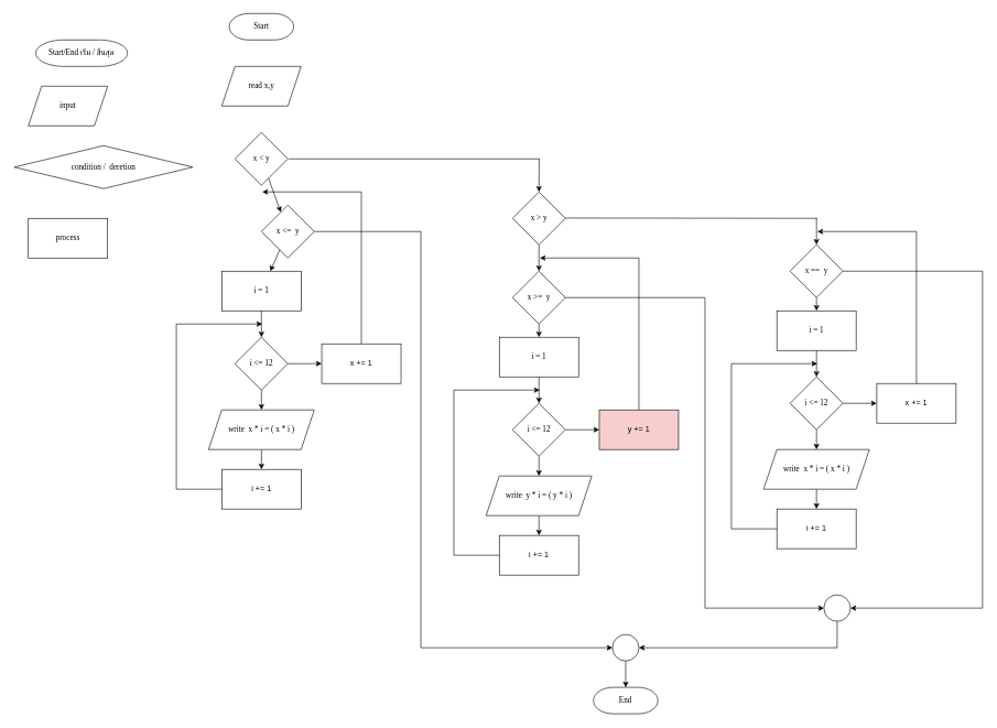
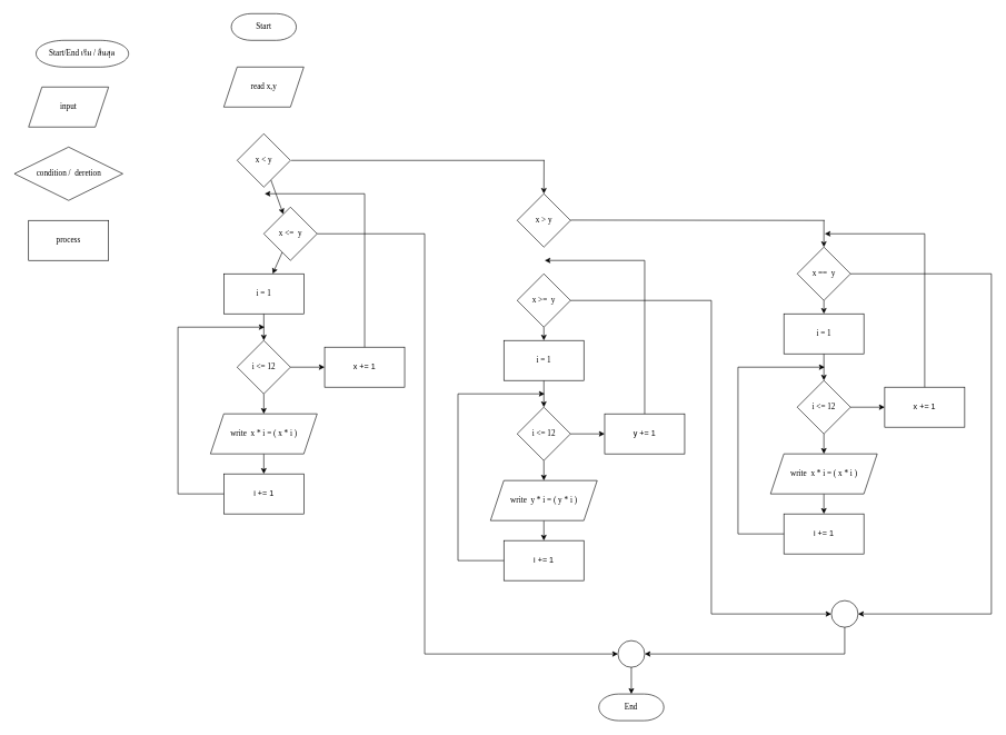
  <mxCell id="0" />
  <mxCell id="1" parent="0" />
  <mxCell id="2" value="&lt;font data-font-src=&quot;https://fonts.googleapis.com/css?family=Kanit&quot; face=&quot;Kanit&quot;&gt;Start&lt;/font&gt;" style="strokeWidth=1;html=1;shape=mxgraph.flowchart.terminator;whiteSpace=wrap;" parent="1" vertex="1"><mxGeometry x="346" y="20" width="97.5" height="40" as="geometry" /></mxCell>
  <mxCell id="3" value="&lt;font data-font-src=&quot;https://fonts.googleapis.com/css?family=Kanit&quot; face=&quot;Kanit&quot;&gt;read x,y&lt;/font&gt;" style="shape=parallelogram;perimeter=parallelogramPerimeter;whiteSpace=wrap;html=1;fixedSize=1;" parent="1" vertex="1"><mxGeometry x="334.75" y="100" width="120" height="60" as="geometry" /></mxCell>
  <mxCell id="4" value="" style="edgeStyle=none;html=1;fontFamily=Kanit;fontSource=https%3A%2F%2Ffonts.googleapis.com%2Fcss%3Ffamily%3DKanit;" parent="1" source="5" target="9" edge="1"><mxGeometry relative="1" as="geometry" /></mxCell>
  <mxCell id="5" value="x &amp;lt; y" style="rhombus;whiteSpace=wrap;html=1;strokeWidth=1;fontFamily=Kanit;fontSource=https%3A%2F%2Ffonts.googleapis.com%2Fcss%3Ffamily%3DKanit;" parent="1" vertex="1"><mxGeometry x="354.75" y="200" width="80" height="80" as="geometry" /></mxCell>
  <mxCell id="6" value="" style="edgeStyle=none;html=1;fontFamily=Kanit;fontSource=https%3A%2F%2Ffonts.googleapis.com%2Fcss%3Ffamily%3DKanit;" parent="1" source="7" target="15" edge="1"><mxGeometry relative="1" as="geometry" /></mxCell>
  <mxCell id="7" value="i = 1" style="rounded=0;whiteSpace=wrap;html=1;strokeWidth=1;fontFamily=Kanit;fontSource=https%3A%2F%2Ffonts.googleapis.com%2Fcss%3Ffamily%3DKanit;" parent="1" vertex="1"><mxGeometry x="334.75" y="410" width="120" height="60" as="geometry" /></mxCell>
  <mxCell id="8" value="" style="edgeStyle=none;html=1;fontFamily=Kanit;fontSource=https%3A%2F%2Ffonts.googleapis.com%2Fcss%3Ffamily%3DKanit;" parent="1" source="9" target="7" edge="1"><mxGeometry relative="1" as="geometry" /></mxCell>
  <mxCell id="9" value="x &amp;lt;=&amp;nbsp; y" style="rhombus;whiteSpace=wrap;html=1;strokeWidth=1;fontFamily=Kanit;fontSource=https%3A%2F%2Ffonts.googleapis.com%2Fcss%3Ffamily%3DKanit;" parent="1" vertex="1"><mxGeometry x="394.75" y="310" width="80" height="80" as="geometry" /></mxCell>
  <mxCell id="10" value="" style="edgeStyle=none;html=1;fontFamily=Kanit;fontSource=https%3A%2F%2Ffonts.googleapis.com%2Fcss%3Ffamily%3DKanit;" parent="1" source="11" target="12" edge="1"><mxGeometry relative="1" as="geometry" /></mxCell>
  <mxCell id="11" value="&lt;font data-font-src=&quot;https://fonts.googleapis.com/css?family=Kanit&quot; face=&quot;Kanit&quot;&gt;write&amp;nbsp; x * i = ( x * i )&lt;/font&gt;" style="shape=parallelogram;perimeter=parallelogramPerimeter;whiteSpace=wrap;html=1;fixedSize=1;" parent="1" vertex="1"><mxGeometry x="314.75" y="620" width="160" height="60" as="geometry" /></mxCell>
  <mxCell id="12" value="i += 1" style="whiteSpace=wrap;html=1;" parent="1" vertex="1"><mxGeometry x="334.75" y="710" width="120" height="60" as="geometry" /></mxCell>
  <mxCell id="13" value="" style="edgeStyle=none;html=1;fontFamily=Kanit;fontSource=https%3A%2F%2Ffonts.googleapis.com%2Fcss%3Ffamily%3DKanit;" parent="1" source="15" target="11" edge="1"><mxGeometry relative="1" as="geometry" /></mxCell>
  <mxCell id="14" value="" style="edgeStyle=none;html=1;fontFamily=Kanit;fontSource=https%3A%2F%2Ffonts.googleapis.com%2Fcss%3Ffamily%3DKanit;" parent="1" source="15" target="19" edge="1"><mxGeometry relative="1" as="geometry" /></mxCell>
  <mxCell id="15" value="i &amp;lt;= 12" style="rhombus;whiteSpace=wrap;html=1;strokeWidth=1;fontFamily=Kanit;fontSource=https%3A%2F%2Ffonts.googleapis.com%2Fcss%3Ffamily%3DKanit;" parent="1" vertex="1"><mxGeometry x="354.75" y="510" width="80" height="80" as="geometry" /></mxCell>
  <mxCell id="16" value="" style="endArrow=none;html=1;fontFamily=Kanit;fontSource=https%3A%2F%2Ffonts.googleapis.com%2Fcss%3Ffamily%3DKanit;exitX=0;exitY=0.5;exitDx=0;exitDy=0;" parent="1" source="12" edge="1"><mxGeometry width="50" height="50" relative="1" as="geometry"><mxPoint x="546" y="560" as="sourcePoint" /><mxPoint x="266" y="740" as="targetPoint" /></mxGeometry></mxCell>
  <mxCell id="17" value="" style="endArrow=classic;html=1;fontFamily=Kanit;fontSource=https%3A%2F%2Ffonts.googleapis.com%2Fcss%3Ffamily%3DKanit;" parent="1" edge="1"><mxGeometry width="50" height="50" relative="1" as="geometry"><mxPoint x="266" y="490" as="sourcePoint" /><mxPoint x="396" y="490" as="targetPoint" /></mxGeometry></mxCell>
  <mxCell id="18" value="" style="endArrow=none;html=1;fontFamily=Kanit;fontSource=https%3A%2F%2Ffonts.googleapis.com%2Fcss%3Ffamily%3DKanit;" parent="1" edge="1"><mxGeometry width="50" height="50" relative="1" as="geometry"><mxPoint x="266" y="740" as="sourcePoint" /><mxPoint x="266" y="490" as="targetPoint" /></mxGeometry></mxCell>
  <mxCell id="19" value="x += 1" style="whiteSpace=wrap;html=1;" parent="1" vertex="1"><mxGeometry x="486" y="520" width="120" height="60" as="geometry" /></mxCell>
  <mxCell id="20" value="" style="endArrow=none;html=1;fontFamily=Kanit;fontSource=https%3A%2F%2Ffonts.googleapis.com%2Fcss%3Ffamily%3DKanit;exitX=0.5;exitY=0;exitDx=0;exitDy=0;" parent="1" source="19" edge="1"><mxGeometry width="50" height="50" relative="1" as="geometry"><mxPoint x="546" y="430" as="sourcePoint" /><mxPoint x="546" y="290" as="targetPoint" /></mxGeometry></mxCell>
  <mxCell id="21" value="" style="endArrow=classic;html=1;fontFamily=Kanit;fontSource=https%3A%2F%2Ffonts.googleapis.com%2Fcss%3Ffamily%3DKanit;" parent="1" edge="1"><mxGeometry width="50" height="50" relative="1" as="geometry"><mxPoint x="546" y="290" as="sourcePoint" /><mxPoint x="396" y="290" as="targetPoint" /></mxGeometry></mxCell>
  <mxCell id="22" value="" style="edgeStyle=none;html=1;fontFamily=Kanit;fontSource=https%3A%2F%2Ffonts.googleapis.com%2Fcss%3Ffamily%3DKanit;" parent="1" source="23" target="31" edge="1"><mxGeometry relative="1" as="geometry" /></mxCell>
  <mxCell id="23" value="i = 1" style="rounded=0;whiteSpace=wrap;html=1;strokeWidth=1;fontFamily=Kanit;fontSource=https%3A%2F%2Ffonts.googleapis.com%2Fcss%3Ffamily%3DKanit;" parent="1" vertex="1"><mxGeometry x="754.75" y="510" width="120" height="60" as="geometry" /></mxCell>
  <mxCell id="24" value="" style="edgeStyle=none;html=1;fontFamily=Kanit;fontSource=https%3A%2F%2Ffonts.googleapis.com%2Fcss%3Ffamily%3DKanit;" parent="1" source="25" target="23" edge="1"><mxGeometry relative="1" as="geometry" /></mxCell>
  <mxCell id="25" value="x &amp;gt;=&amp;nbsp; y" style="rhombus;whiteSpace=wrap;html=1;strokeWidth=1;fontFamily=Kanit;fontSource=https%3A%2F%2Ffonts.googleapis.com%2Fcss%3Ffamily%3DKanit;" parent="1" vertex="1"><mxGeometry x="774.75" y="410" width="80" height="80" as="geometry" /></mxCell>
  <mxCell id="26" value="" style="edgeStyle=none;html=1;fontFamily=Kanit;fontSource=https%3A%2F%2Ffonts.googleapis.com%2Fcss%3Ffamily%3DKanit;" parent="1" source="27" target="28" edge="1"><mxGeometry relative="1" as="geometry" /></mxCell>
  <mxCell id="27" value="&lt;font data-font-src=&quot;https://fonts.googleapis.com/css?family=Kanit&quot; face=&quot;Kanit&quot;&gt;write&amp;nbsp; y * i = ( y * i )&lt;/font&gt;" style="shape=parallelogram;perimeter=parallelogramPerimeter;whiteSpace=wrap;html=1;fixedSize=1;" parent="1" vertex="1"><mxGeometry x="734.75" y="720" width="160" height="60" as="geometry" /></mxCell>
  <mxCell id="28" value="i += 1" style="whiteSpace=wrap;html=1;" parent="1" vertex="1"><mxGeometry x="754.75" y="810" width="120" height="60" as="geometry" /></mxCell>
  <mxCell id="29" value="" style="edgeStyle=none;html=1;fontFamily=Kanit;fontSource=https%3A%2F%2Ffonts.googleapis.com%2Fcss%3Ffamily%3DKanit;" parent="1" source="31" target="27" edge="1"><mxGeometry relative="1" as="geometry" /></mxCell>
  <mxCell id="30" value="" style="edgeStyle=none;html=1;fontFamily=Kanit;fontSource=https%3A%2F%2Ffonts.googleapis.com%2Fcss%3Ffamily%3DKanit;" parent="1" source="31" target="35" edge="1"><mxGeometry relative="1" as="geometry" /></mxCell>
  <mxCell id="31" value="i &amp;lt;= 12" style="rhombus;whiteSpace=wrap;html=1;strokeWidth=1;fontFamily=Kanit;fontSource=https%3A%2F%2Ffonts.googleapis.com%2Fcss%3Ffamily%3DKanit;" parent="1" vertex="1"><mxGeometry x="774.75" y="610" width="80" height="80" as="geometry" /></mxCell>
  <mxCell id="32" value="" style="endArrow=none;html=1;fontFamily=Kanit;fontSource=https%3A%2F%2Ffonts.googleapis.com%2Fcss%3Ffamily%3DKanit;exitX=0;exitY=0.5;exitDx=0;exitDy=0;" parent="1" source="28" edge="1"><mxGeometry width="50" height="50" relative="1" as="geometry"><mxPoint x="966" y="660" as="sourcePoint" /><mxPoint x="686" y="840" as="targetPoint" /></mxGeometry></mxCell>
  <mxCell id="33" value="" style="endArrow=classic;html=1;fontFamily=Kanit;fontSource=https%3A%2F%2Ffonts.googleapis.com%2Fcss%3Ffamily%3DKanit;" parent="1" edge="1"><mxGeometry width="50" height="50" relative="1" as="geometry"><mxPoint x="686" y="590" as="sourcePoint" /><mxPoint x="816" y="590" as="targetPoint" /></mxGeometry></mxCell>
  <mxCell id="34" value="" style="endArrow=none;html=1;fontFamily=Kanit;fontSource=https%3A%2F%2Ffonts.googleapis.com%2Fcss%3Ffamily%3DKanit;" parent="1" edge="1"><mxGeometry width="50" height="50" relative="1" as="geometry"><mxPoint x="686" y="840" as="sourcePoint" /><mxPoint x="686" y="590" as="targetPoint" /></mxGeometry></mxCell>
- <mxCell id="35" value="y += 1" style="whiteSpace=wrap;html=1;fillColor=#f8cecc;" parent="1" vertex="1"><mxGeometry x="906" y="620" width="120" height="60" as="geometry" /></mxCell>
+ <mxCell id="35" value="y += 1" style="whiteSpace=wrap;html=1;" parent="1" vertex="1"><mxGeometry x="906" y="620" width="120" height="60" as="geometry" /></mxCell>
  <mxCell id="36" value="" style="endArrow=none;html=1;fontFamily=Kanit;fontSource=https%3A%2F%2Ffonts.googleapis.com%2Fcss%3Ffamily%3DKanit;exitX=0.5;exitY=0;exitDx=0;exitDy=0;" parent="1" source="35" edge="1"><mxGeometry width="50" height="50" relative="1" as="geometry"><mxPoint x="966" y="530" as="sourcePoint" /><mxPoint x="966" y="390" as="targetPoint" /></mxGeometry></mxCell>
  <mxCell id="37" value="" style="endArrow=classic;html=1;fontFamily=Kanit;fontSource=https%3A%2F%2Ffonts.googleapis.com%2Fcss%3Ffamily%3DKanit;" parent="1" edge="1"><mxGeometry width="50" height="50" relative="1" as="geometry"><mxPoint x="966" y="390" as="sourcePoint" /><mxPoint x="816" y="390" as="targetPoint" /></mxGeometry></mxCell>
  <mxCell id="38" value="" style="endArrow=none;html=1;fontFamily=Kanit;fontSource=https%3A%2F%2Ffonts.googleapis.com%2Fcss%3Ffamily%3DKanit;" parent="1" edge="1"><mxGeometry width="50" height="50" relative="1" as="geometry"><mxPoint x="436" y="240" as="sourcePoint" /><mxPoint x="816" y="240" as="targetPoint" /></mxGeometry></mxCell>
- <mxCell id="39" value="" style="edgeStyle=none;html=1;fontFamily=Kanit;fontSource=https%3A%2F%2Ffonts.googleapis.com%2Fcss%3Ffamily%3DKanit;" parent="1" source="40" target="25" edge="1"><mxGeometry relative="1" as="geometry" /></mxCell>
  <mxCell id="40" value="x &amp;gt; y" style="rhombus;whiteSpace=wrap;html=1;strokeWidth=1;fontFamily=Kanit;fontSource=https%3A%2F%2Ffonts.googleapis.com%2Fcss%3Ffamily%3DKanit;" parent="1" vertex="1"><mxGeometry x="774.75" y="290" width="80" height="80" as="geometry" /></mxCell>
  <mxCell id="41" value="" style="endArrow=classic;html=1;fontFamily=Kanit;fontSource=https%3A%2F%2Ffonts.googleapis.com%2Fcss%3Ffamily%3DKanit;entryX=0.5;entryY=0;entryDx=0;entryDy=0;" parent="1" target="40" edge="1"><mxGeometry width="50" height="50" relative="1" as="geometry"><mxPoint x="815" y="240" as="sourcePoint" /><mxPoint x="656" y="380" as="targetPoint" /></mxGeometry></mxCell>
  <mxCell id="42" value="" style="endArrow=none;html=1;fontFamily=Kanit;fontSource=https%3A%2F%2Ffonts.googleapis.com%2Fcss%3Ffamily%3DKanit;" parent="1" edge="1"><mxGeometry width="50" height="50" relative="1" as="geometry"><mxPoint x="854.75" y="329.5" as="sourcePoint" /><mxPoint x="1236" y="330" as="targetPoint" /></mxGeometry></mxCell>
  <mxCell id="43" value="" style="edgeStyle=none;html=1;fontFamily=Kanit;fontSource=https%3A%2F%2Ffonts.googleapis.com%2Fcss%3Ffamily%3DKanit;" parent="1" source="44" target="52" edge="1"><mxGeometry relative="1" as="geometry" /></mxCell>
  <mxCell id="44" value="i = 1" style="rounded=0;whiteSpace=wrap;html=1;strokeWidth=1;fontFamily=Kanit;fontSource=https%3A%2F%2Ffonts.googleapis.com%2Fcss%3Ffamily%3DKanit;" parent="1" vertex="1"><mxGeometry x="1174.75" y="470" width="120" height="60" as="geometry" /></mxCell>
  <mxCell id="45" value="" style="edgeStyle=none;html=1;fontFamily=Kanit;fontSource=https%3A%2F%2Ffonts.googleapis.com%2Fcss%3Ffamily%3DKanit;" parent="1" source="46" target="44" edge="1"><mxGeometry relative="1" as="geometry" /></mxCell>
  <mxCell id="46" value="x ==&amp;nbsp; y" style="rhombus;whiteSpace=wrap;html=1;strokeWidth=1;fontFamily=Kanit;fontSource=https%3A%2F%2Ffonts.googleapis.com%2Fcss%3Ffamily%3DKanit;" parent="1" vertex="1"><mxGeometry x="1194.75" y="370" width="80" height="80" as="geometry" /></mxCell>
  <mxCell id="47" value="" style="edgeStyle=none;html=1;fontFamily=Kanit;fontSource=https%3A%2F%2Ffonts.googleapis.com%2Fcss%3Ffamily%3DKanit;" parent="1" source="48" target="49" edge="1"><mxGeometry relative="1" as="geometry" /></mxCell>
  <mxCell id="48" value="&lt;font data-font-src=&quot;https://fonts.googleapis.com/css?family=Kanit&quot; face=&quot;Kanit&quot;&gt;write&amp;nbsp; x * i = ( x * i )&lt;/font&gt;" style="shape=parallelogram;perimeter=parallelogramPerimeter;whiteSpace=wrap;html=1;fixedSize=1;" parent="1" vertex="1"><mxGeometry x="1154.75" y="680" width="160" height="60" as="geometry" /></mxCell>
  <mxCell id="49" value="i += 1" style="whiteSpace=wrap;html=1;" parent="1" vertex="1"><mxGeometry x="1174.75" y="770" width="120" height="60" as="geometry" /></mxCell>
  <mxCell id="50" value="" style="edgeStyle=none;html=1;fontFamily=Kanit;fontSource=https%3A%2F%2Ffonts.googleapis.com%2Fcss%3Ffamily%3DKanit;" parent="1" source="52" target="48" edge="1"><mxGeometry relative="1" as="geometry" /></mxCell>
  <mxCell id="51" value="" style="edgeStyle=none;html=1;fontFamily=Kanit;fontSource=https%3A%2F%2Ffonts.googleapis.com%2Fcss%3Ffamily%3DKanit;" parent="1" source="52" target="56" edge="1"><mxGeometry relative="1" as="geometry" /></mxCell>
  <mxCell id="52" value="i &amp;lt;= 12" style="rhombus;whiteSpace=wrap;html=1;strokeWidth=1;fontFamily=Kanit;fontSource=https%3A%2F%2Ffonts.googleapis.com%2Fcss%3Ffamily%3DKanit;" parent="1" vertex="1"><mxGeometry x="1194.75" y="570" width="80" height="80" as="geometry" /></mxCell>
  <mxCell id="53" value="" style="endArrow=none;html=1;fontFamily=Kanit;fontSource=https%3A%2F%2Ffonts.googleapis.com%2Fcss%3Ffamily%3DKanit;exitX=0;exitY=0.5;exitDx=0;exitDy=0;" parent="1" source="49" edge="1"><mxGeometry width="50" height="50" relative="1" as="geometry"><mxPoint x="1386" y="620" as="sourcePoint" /><mxPoint x="1106" y="800" as="targetPoint" /></mxGeometry></mxCell>
  <mxCell id="54" value="" style="endArrow=classic;html=1;fontFamily=Kanit;fontSource=https%3A%2F%2Ffonts.googleapis.com%2Fcss%3Ffamily%3DKanit;" parent="1" edge="1"><mxGeometry width="50" height="50" relative="1" as="geometry"><mxPoint x="1106" y="550" as="sourcePoint" /><mxPoint x="1236" y="550" as="targetPoint" /></mxGeometry></mxCell>
  <mxCell id="55" value="" style="endArrow=none;html=1;fontFamily=Kanit;fontSource=https%3A%2F%2Ffonts.googleapis.com%2Fcss%3Ffamily%3DKanit;" parent="1" edge="1"><mxGeometry width="50" height="50" relative="1" as="geometry"><mxPoint x="1106" y="800" as="sourcePoint" /><mxPoint x="1106" y="550" as="targetPoint" /></mxGeometry></mxCell>
  <mxCell id="56" value="x += 1" style="whiteSpace=wrap;html=1;" parent="1" vertex="1"><mxGeometry x="1326" y="580" width="120" height="60" as="geometry" /></mxCell>
  <mxCell id="57" value="" style="endArrow=none;html=1;fontFamily=Kanit;fontSource=https%3A%2F%2Ffonts.googleapis.com%2Fcss%3Ffamily%3DKanit;exitX=0.5;exitY=0;exitDx=0;exitDy=0;" parent="1" source="56" edge="1"><mxGeometry width="50" height="50" relative="1" as="geometry"><mxPoint x="1386" y="490" as="sourcePoint" /><mxPoint x="1386" y="350" as="targetPoint" /></mxGeometry></mxCell>
  <mxCell id="58" value="" style="endArrow=classic;html=1;fontFamily=Kanit;fontSource=https%3A%2F%2Ffonts.googleapis.com%2Fcss%3Ffamily%3DKanit;" parent="1" edge="1"><mxGeometry width="50" height="50" relative="1" as="geometry"><mxPoint x="1386" y="350" as="sourcePoint" /><mxPoint x="1236" y="350" as="targetPoint" /></mxGeometry></mxCell>
  <mxCell id="59" value="" style="edgeStyle=none;html=1;fontFamily=Kanit;fontSource=https%3A%2F%2Ffonts.googleapis.com%2Fcss%3Ffamily%3DKanit;" parent="1" target="46" edge="1"><mxGeometry relative="1" as="geometry"><mxPoint x="1234.75" y="330" as="sourcePoint" /></mxGeometry></mxCell>
  <mxCell id="60" value="&lt;font face=&quot;Kanit&quot;&gt;End&lt;/font&gt;" style="strokeWidth=1;html=1;shape=mxgraph.flowchart.terminator;whiteSpace=wrap;" parent="1" vertex="1"><mxGeometry x="897.25" y="1040" width="97.5" height="40" as="geometry" /></mxCell>
  <mxCell id="61" value="" style="endArrow=none;html=1;fontFamily=Kanit;fontSource=https%3A%2F%2Ffonts.googleapis.com%2Fcss%3Ffamily%3DKanit;exitX=1;exitY=0.5;exitDx=0;exitDy=0;" parent="1" source="25" edge="1"><mxGeometry width="50" height="50" relative="1" as="geometry"><mxPoint x="906" y="480" as="sourcePoint" /><mxPoint x="1066" y="450" as="targetPoint" /></mxGeometry></mxCell>
  <mxCell id="62" value="" style="endArrow=none;html=1;fontFamily=Kanit;fontSource=https%3A%2F%2Ffonts.googleapis.com%2Fcss%3Ffamily%3DKanit;exitX=1;exitY=0.5;exitDx=0;exitDy=0;" parent="1" source="9" edge="1"><mxGeometry width="50" height="50" relative="1" as="geometry"><mxPoint x="814.75" y="460" as="sourcePoint" /><mxPoint x="636" y="350" as="targetPoint" /></mxGeometry></mxCell>
  <mxCell id="63" value="" style="endArrow=none;html=1;fontFamily=Kanit;fontSource=https%3A%2F%2Ffonts.googleapis.com%2Fcss%3Ffamily%3DKanit;" parent="1" edge="1"><mxGeometry width="50" height="50" relative="1" as="geometry"><mxPoint x="1066" y="920" as="sourcePoint" /><mxPoint x="1066" y="450" as="targetPoint" /></mxGeometry></mxCell>
  <mxCell id="64" value="" style="endArrow=none;html=1;fontFamily=Kanit;fontSource=https%3A%2F%2Ffonts.googleapis.com%2Fcss%3Ffamily%3DKanit;" parent="1" edge="1"><mxGeometry width="50" height="50" relative="1" as="geometry"><mxPoint x="636" y="980" as="sourcePoint" /><mxPoint x="636" y="350" as="targetPoint" /></mxGeometry></mxCell>
  <mxCell id="65" value="" style="endArrow=none;html=1;fontFamily=Kanit;fontSource=https%3A%2F%2Ffonts.googleapis.com%2Fcss%3Ffamily%3DKanit;exitX=1;exitY=0.5;exitDx=0;exitDy=0;" parent="1" edge="1"><mxGeometry width="50" height="50" relative="1" as="geometry"><mxPoint x="1274.75" y="410" as="sourcePoint" /><mxPoint x="1486" y="410" as="targetPoint" /></mxGeometry></mxCell>
  <mxCell id="66" value="" style="endArrow=none;html=1;fontFamily=Kanit;fontSource=https%3A%2F%2Ffonts.googleapis.com%2Fcss%3Ffamily%3DKanit;" parent="1" edge="1"><mxGeometry width="50" height="50" relative="1" as="geometry"><mxPoint x="1486" y="920" as="sourcePoint" /><mxPoint x="1486" y="410" as="targetPoint" /></mxGeometry></mxCell>
  <mxCell id="67" value="" style="ellipse;whiteSpace=wrap;html=1;aspect=fixed;strokeWidth=1;fontFamily=Kanit;fontSource=https%3A%2F%2Ffonts.googleapis.com%2Fcss%3Ffamily%3DKanit;" parent="1" vertex="1"><mxGeometry x="1246" y="900" width="40" height="40" as="geometry" /></mxCell>
  <mxCell id="68" value="" style="endArrow=classic;html=1;fontFamily=Kanit;fontSource=https%3A%2F%2Ffonts.googleapis.com%2Fcss%3Ffamily%3DKanit;entryX=0;entryY=0.5;entryDx=0;entryDy=0;" parent="1" target="67" edge="1"><mxGeometry width="50" height="50" relative="1" as="geometry"><mxPoint x="1066" y="920" as="sourcePoint" /><mxPoint x="1096" y="730" as="targetPoint" /></mxGeometry></mxCell>
  <mxCell id="69" value="" style="endArrow=classic;html=1;fontFamily=Kanit;fontSource=https%3A%2F%2Ffonts.googleapis.com%2Fcss%3Ffamily%3DKanit;entryX=1;entryY=0.5;entryDx=0;entryDy=0;" parent="1" target="67" edge="1"><mxGeometry width="50" height="50" relative="1" as="geometry"><mxPoint x="1486" y="920" as="sourcePoint" /><mxPoint x="1096" y="730" as="targetPoint" /></mxGeometry></mxCell>
  <mxCell id="70" value="" style="edgeStyle=none;html=1;fontFamily=Kanit;fontSource=https%3A%2F%2Ffonts.googleapis.com%2Fcss%3Ffamily%3DKanit;" parent="1" source="71" target="60" edge="1"><mxGeometry relative="1" as="geometry" /></mxCell>
  <mxCell id="71" value="" style="ellipse;whiteSpace=wrap;html=1;aspect=fixed;strokeWidth=1;fontFamily=Kanit;fontSource=https%3A%2F%2Ffonts.googleapis.com%2Fcss%3Ffamily%3DKanit;" parent="1" vertex="1"><mxGeometry x="926" y="960" width="40" height="40" as="geometry" /></mxCell>
  <mxCell id="72" value="" style="endArrow=none;html=1;fontFamily=Kanit;fontSource=https%3A%2F%2Ffonts.googleapis.com%2Fcss%3Ffamily%3DKanit;entryX=0.5;entryY=1;entryDx=0;entryDy=0;" parent="1" target="67" edge="1"><mxGeometry width="50" height="50" relative="1" as="geometry"><mxPoint x="1266" y="980" as="sourcePoint" /><mxPoint x="1096" y="880" as="targetPoint" /></mxGeometry></mxCell>
  <mxCell id="73" value="" style="endArrow=classic;html=1;fontFamily=Kanit;fontSource=https%3A%2F%2Ffonts.googleapis.com%2Fcss%3Ffamily%3DKanit;entryX=1;entryY=0.5;entryDx=0;entryDy=0;" parent="1" target="71" edge="1"><mxGeometry width="50" height="50" relative="1" as="geometry"><mxPoint x="1266" y="980" as="sourcePoint" /><mxPoint x="1096" y="880" as="targetPoint" /></mxGeometry></mxCell>
  <mxCell id="74" value="" style="endArrow=classic;html=1;fontFamily=Kanit;fontSource=https%3A%2F%2Ffonts.googleapis.com%2Fcss%3Ffamily%3DKanit;entryX=0;entryY=0.5;entryDx=0;entryDy=0;" parent="1" target="71" edge="1"><mxGeometry width="50" height="50" relative="1" as="geometry"><mxPoint x="636" y="980" as="sourcePoint" /><mxPoint x="1096" y="910" as="targetPoint" /></mxGeometry></mxCell>
  <mxCell id="75" value="&lt;font data-font-src=&quot;https://fonts.googleapis.com/css?family=Kanit&quot; face=&quot;Kanit&quot;&gt;Start/End เริ่ม / สิ้นสุด&lt;/font&gt;" style="strokeWidth=1;html=1;shape=mxgraph.flowchart.terminator;whiteSpace=wrap;" vertex="1" parent="1"><mxGeometry x="53.25" y="60" width="138.75" height="40" as="geometry" /></mxCell>
  <mxCell id="76" value="&lt;font data-font-src=&quot;https://fonts.googleapis.com/css?family=Kanit&quot; face=&quot;Kanit&quot;&gt;input&lt;/font&gt;" style="shape=parallelogram;perimeter=parallelogramPerimeter;whiteSpace=wrap;html=1;fixedSize=1;" vertex="1" parent="1"><mxGeometry x="42" y="130" width="120" height="60" as="geometry" /></mxCell>
- <mxCell id="77" value="condition /&amp;nbsp; deretion" style="rhombus;whiteSpace=wrap;html=1;strokeWidth=1;fontFamily=Kanit;fontSource=https%3A%2F%2Ffonts.googleapis.com%2Fcss%3Ffamily%3DKanit;" vertex="1" parent="1"><mxGeometry x="20.75" y="220" width="270" height="65" as="geometry" /></mxCell>
+ <mxCell id="77" value="condition /&amp;nbsp; deretion" style="rhombus;whiteSpace=wrap;html=1;strokeWidth=1;fontFamily=Kanit;fontSource=https%3A%2F%2Ffonts.googleapis.com%2Fcss%3Ffamily%3DKanit;" vertex="1" parent="1"><mxGeometry x="20.75" y="220" width="162.5" height="80" as="geometry" /></mxCell>
  <mxCell id="78" value="process" style="rounded=0;whiteSpace=wrap;html=1;strokeWidth=1;fontFamily=Kanit;fontSource=https%3A%2F%2Ffonts.googleapis.com%2Fcss%3Ffamily%3DKanit;" vertex="1" parent="1"><mxGeometry x="42" y="330" width="120" height="60" as="geometry" /></mxCell>
